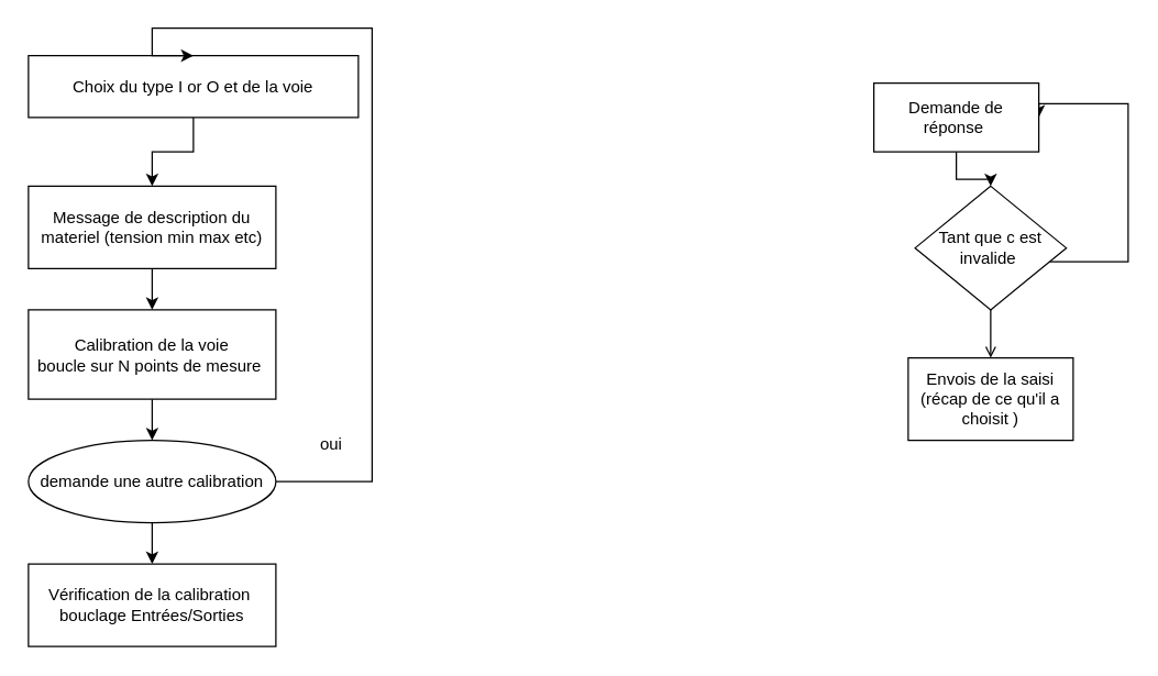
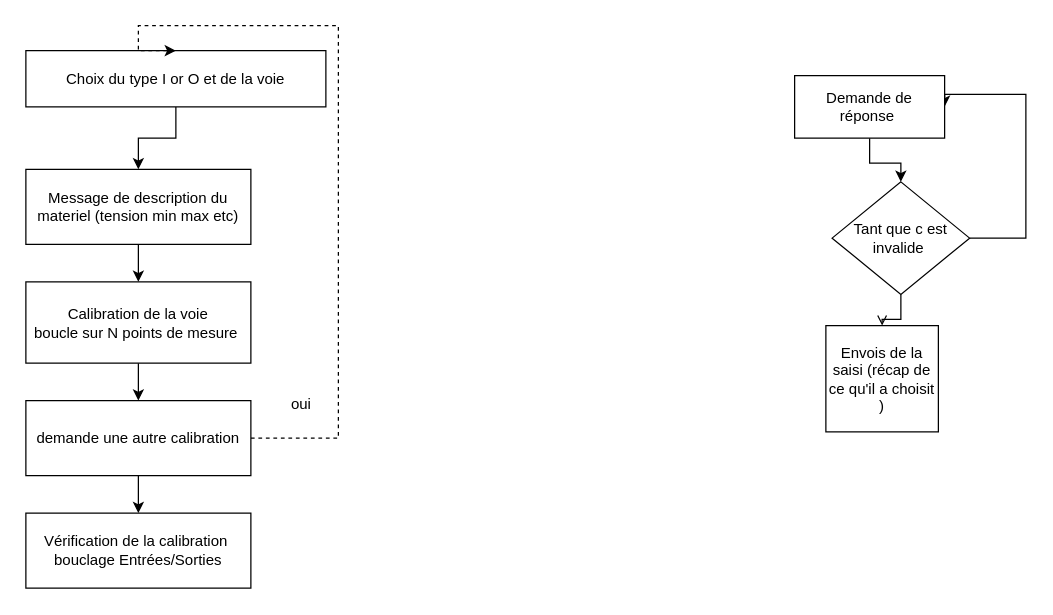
  <mxCell id="0" />
  <mxCell id="1" parent="0" />
  <mxCell id="2" style="edgeStyle=orthogonalEdgeStyle;rounded=0;orthogonalLoop=1;jettySize=auto;html=1;entryX=0.5;entryY=0;entryDx=0;entryDy=0;" parent="1" source="3" target="7" edge="1"><mxGeometry relative="1" as="geometry" /></mxCell>
  <mxCell id="3" value="Choix du type I or O et de la voie" style="rounded=0;whiteSpace=wrap;html=1;" parent="1" vertex="1"><mxGeometry x="20" y="40" width="240" height="45" as="geometry" /></mxCell>
  <mxCell id="4" style="edgeStyle=orthogonalEdgeStyle;rounded=0;orthogonalLoop=1;jettySize=auto;html=1;entryX=0.5;entryY=0;entryDx=0;entryDy=0;" parent="1" source="5" target="16" edge="1"><mxGeometry relative="1" as="geometry" /></mxCell>
  <mxCell id="5" value="Calibration de la voie&lt;br&gt;boucle sur N points de mesure&amp;nbsp;" style="rounded=0;whiteSpace=wrap;html=1;" parent="1" vertex="1"><mxGeometry x="20" y="225" width="180" height="65" as="geometry" /></mxCell>
  <mxCell id="6" style="edgeStyle=orthogonalEdgeStyle;rounded=0;orthogonalLoop=1;jettySize=auto;html=1;" parent="1" source="7" target="5" edge="1"><mxGeometry relative="1" as="geometry" /></mxCell>
  <mxCell id="7" value="Message de description du materiel (tension min max etc)" style="rounded=0;whiteSpace=wrap;html=1;" parent="1" vertex="1"><mxGeometry x="20" y="135" width="180" height="60" as="geometry" /></mxCell>
  <mxCell id="8" style="edgeStyle=orthogonalEdgeStyle;rounded=0;orthogonalLoop=1;jettySize=auto;html=1;entryX=1;entryY=0.5;entryDx=0;entryDy=0;" parent="1" source="10" target="12" edge="1"><mxGeometry relative="1" as="geometry"><mxPoint x="810" y="80" as="targetPoint" /><Array as="points"><mxPoint x="820" y="190" /><mxPoint x="820" y="75" /></Array></mxGeometry></mxCell>
  <mxCell id="9" value="" style="edgeStyle=orthogonalEdgeStyle;rounded=0;orthogonalLoop=1;jettySize=auto;html=1;endArrow=open;" parent="1" source="10" target="13" edge="1"><mxGeometry relative="1" as="geometry" /></mxCell>
- <mxCell id="10" value="Tant que c est invalide&amp;nbsp;" style="rhombus;whiteSpace=wrap;html=1;" parent="1" vertex="1"><mxGeometry x="665" y="135" width="110" height="90" as="geometry" /></mxCell>
+ <mxCell id="10" value="Tant que c est invalide&amp;nbsp;" style="rhombus;whiteSpace=wrap;html=1;" parent="1" vertex="1"><mxGeometry x="665" y="145" width="110" height="90" as="geometry" /></mxCell>
  <mxCell id="11" style="edgeStyle=orthogonalEdgeStyle;rounded=0;orthogonalLoop=1;jettySize=auto;html=1;" parent="1" source="12" target="10" edge="1"><mxGeometry relative="1" as="geometry" /></mxCell>
  <mxCell id="12" value="Demande de réponse&amp;nbsp;" style="rounded=0;whiteSpace=wrap;html=1;" parent="1" vertex="1"><mxGeometry x="635" y="60" width="120" height="50" as="geometry" /></mxCell>
- <mxCell id="13" value="Envois de la saisi (récap de ce qu'il a choisit )" style="rounded=0;whiteSpace=wrap;html=1;" parent="1" vertex="1"><mxGeometry x="660" y="260" width="120" height="60" as="geometry" /></mxCell>
+ <mxCell id="13" value="Envois de la saisi (récap de ce qu'il a choisit )" style="rounded=0;whiteSpace=wrap;html=1;" parent="1" vertex="1"><mxGeometry x="660" y="260" width="90" height="85" as="geometry" /></mxCell>
  <mxCell id="14" value="" style="edgeStyle=orthogonalEdgeStyle;rounded=0;orthogonalLoop=1;jettySize=auto;html=1;" parent="1" source="16" target="17" edge="1"><mxGeometry relative="1" as="geometry" /></mxCell>
- <mxCell id="15" style="edgeStyle=orthogonalEdgeStyle;rounded=0;orthogonalLoop=1;jettySize=auto;html=1;entryX=0.5;entryY=0;entryDx=0;entryDy=0;" parent="1" source="16" target="3" edge="1"><mxGeometry relative="1" as="geometry"><Array as="points"><mxPoint x="270" y="350" /><mxPoint x="270" y="20" /><mxPoint x="110" y="20" /></Array></mxGeometry></mxCell>
- <mxCell id="16" value="demande une autre calibration" style="ellipse;whiteSpace=wrap;html=1;" parent="1" vertex="1"><mxGeometry x="20" y="320" width="180" height="60" as="geometry" /></mxCell>
+ <mxCell id="15" style="edgeStyle=orthogonalEdgeStyle;rounded=0;orthogonalLoop=1;jettySize=auto;html=1;entryX=0.5;entryY=0;entryDx=0;entryDy=0;dashed=1;" parent="1" source="16" target="3" edge="1"><mxGeometry relative="1" as="geometry"><Array as="points"><mxPoint x="270" y="350" /><mxPoint x="270" y="20" /><mxPoint x="110" y="20" /></Array></mxGeometry></mxCell>
+ <mxCell id="16" value="demande une autre calibration" style="rounded=0;whiteSpace=wrap;html=1;" parent="1" vertex="1"><mxGeometry x="20" y="320" width="180" height="60" as="geometry" /></mxCell>
  <mxCell id="17" value="Vérification de la calibration&amp;nbsp;&lt;br&gt;bouclage Entrées/Sorties" style="rounded=0;whiteSpace=wrap;html=1;" parent="1" vertex="1"><mxGeometry x="20" y="410" width="180" height="60" as="geometry" /></mxCell>
  <mxCell id="18" value="oui" style="text;html=1;align=center;verticalAlign=middle;resizable=0;points=[];autosize=1;strokeColor=none;fillColor=none;" parent="1" vertex="1"><mxGeometry x="220" y="308" width="40" height="30" as="geometry" /></mxCell>
